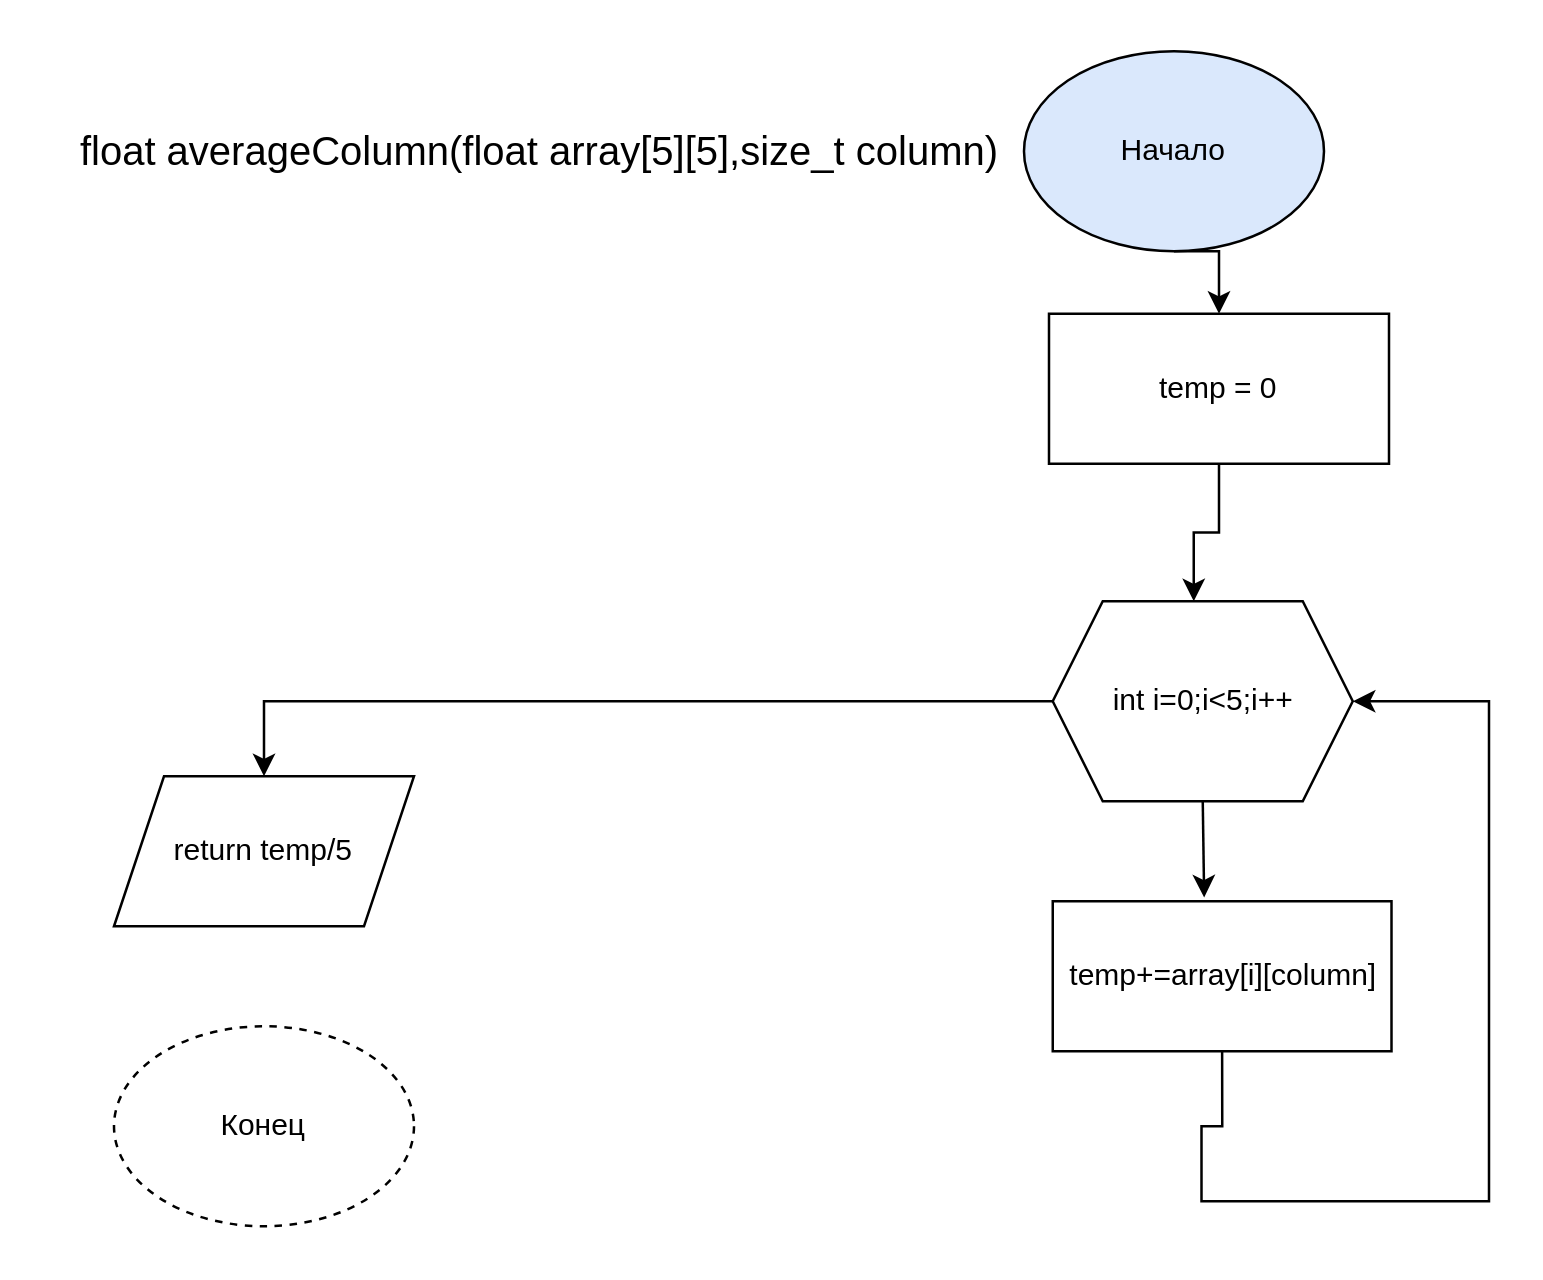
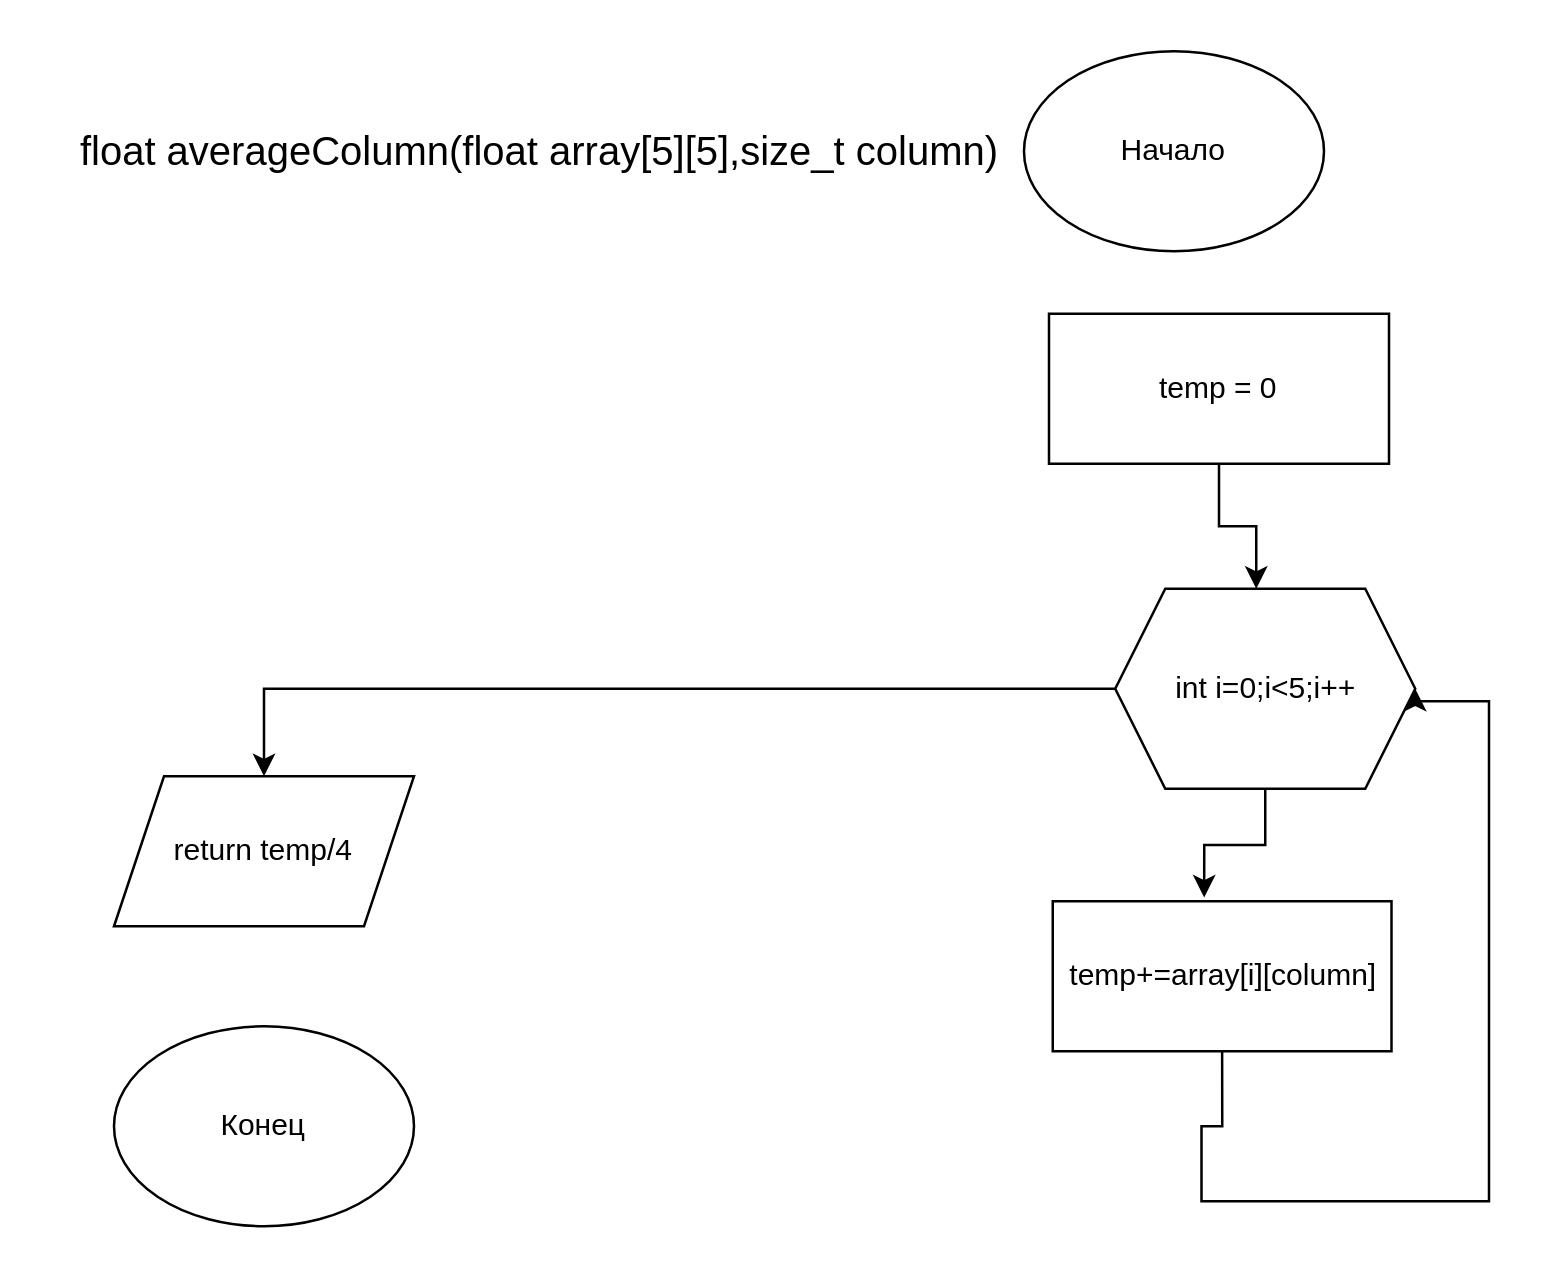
  <mxCell id="0" />
  <mxCell id="1" parent="0" />
- <mxCell id="2" style="edgeStyle=orthogonalEdgeStyle;rounded=0;orthogonalLoop=1;jettySize=auto;html=1;exitX=0.5;exitY=1;exitDx=0;exitDy=0;entryX=0.5;entryY=0;entryDx=0;entryDy=0;" parent="1" source="3" target="5" edge="1"><mxGeometry relative="1" as="geometry" /></mxCell>
- <mxCell id="3" value="&lt;div&gt;Начало&lt;/div&gt;" style="ellipse;whiteSpace=wrap;html=1;fillColor=#dae8fc;" parent="1" vertex="1"><mxGeometry x="409" y="20" width="120" height="80" as="geometry" /></mxCell>
+ <mxCell id="3" value="&lt;div&gt;Начало&lt;/div&gt;" style="ellipse;whiteSpace=wrap;html=1;" parent="1" vertex="1"><mxGeometry x="409" y="20" width="120" height="80" as="geometry" /></mxCell>
  <mxCell id="4" style="edgeStyle=orthogonalEdgeStyle;rounded=0;orthogonalLoop=1;jettySize=auto;html=1;exitX=0.5;exitY=1;exitDx=0;exitDy=0;entryX=0.47;entryY=0;entryDx=0;entryDy=0;entryPerimeter=0;endArrow=classic;endFill=1;" edge="1" parent="1" source="5" target="8"><mxGeometry relative="1" as="geometry" /></mxCell>
  <mxCell id="5" value="temp = 0" style="rounded=0;whiteSpace=wrap;html=1;" parent="1" vertex="1"><mxGeometry x="419" y="125" width="136" height="60" as="geometry" /></mxCell>
  <mxCell id="6" style="edgeStyle=orthogonalEdgeStyle;rounded=0;orthogonalLoop=1;jettySize=auto;html=1;exitX=0;exitY=0.5;exitDx=0;exitDy=0;entryX=0.5;entryY=0;entryDx=0;entryDy=0;strokeColor=default;endArrow=classic;endFill=1;" parent="1" source="8" target="9" edge="1"><mxGeometry relative="1" as="geometry" /></mxCell>
  <mxCell id="7" style="edgeStyle=orthogonalEdgeStyle;rounded=0;orthogonalLoop=1;jettySize=auto;html=1;exitX=0.5;exitY=1;exitDx=0;exitDy=0;entryX=0.447;entryY=-0.025;entryDx=0;entryDy=0;entryPerimeter=0;endArrow=classic;endFill=1;" edge="1" parent="1" source="8" target="13"><mxGeometry relative="1" as="geometry" /></mxCell>
- <mxCell id="8" value="int i=0;i&amp;lt;5;i++" style="shape=hexagon;perimeter=hexagonPerimeter2;whiteSpace=wrap;html=1;fixedSize=1;" parent="1" vertex="1"><mxGeometry x="420.5" y="240" width="120" height="80" as="geometry" /></mxCell>
- <mxCell id="9" value="return temp/5" style="shape=parallelogram;perimeter=parallelogramPerimeter;whiteSpace=wrap;html=1;fixedSize=1;" parent="1" vertex="1"><mxGeometry x="45" y="310" width="120" height="60" as="geometry" /></mxCell>
- <mxCell id="10" value="&lt;div&gt;Конец&lt;/div&gt;" style="ellipse;whiteSpace=wrap;html=1;dashed=1;" parent="1" vertex="1"><mxGeometry x="45" y="410" width="120" height="80" as="geometry" /></mxCell>
+ <mxCell id="8" value="int i=0;i&amp;lt;5;i++" style="shape=hexagon;perimeter=hexagonPerimeter2;whiteSpace=wrap;html=1;fixedSize=1;" parent="1" vertex="1"><mxGeometry x="445.5" y="235" width="120" height="80" as="geometry" /></mxCell>
+ <mxCell id="9" value="return temp/4" style="shape=parallelogram;perimeter=parallelogramPerimeter;whiteSpace=wrap;html=1;fixedSize=1;" parent="1" vertex="1"><mxGeometry x="45" y="310" width="120" height="60" as="geometry" /></mxCell>
+ <mxCell id="10" value="&lt;div&gt;Конец&lt;/div&gt;" style="ellipse;whiteSpace=wrap;html=1;" parent="1" vertex="1"><mxGeometry x="45" y="410" width="120" height="80" as="geometry" /></mxCell>
  <mxCell id="11" value="float averageColumn(float array[5][5],size_t column)" style="text;html=1;align=center;verticalAlign=middle;resizable=0;points=[];autosize=1;strokeColor=none;fillColor=none;fontSize=16;" parent="1" vertex="1"><mxGeometry x="20" y="45" width="390" height="30" as="geometry" /></mxCell>
  <mxCell id="12" style="edgeStyle=orthogonalEdgeStyle;rounded=0;orthogonalLoop=1;jettySize=auto;html=1;exitX=0.5;exitY=1;exitDx=0;exitDy=0;entryX=1;entryY=0.5;entryDx=0;entryDy=0;endArrow=classic;endFill=1;" edge="1" parent="1" source="13" target="8"><mxGeometry relative="1" as="geometry"><Array as="points"><mxPoint x="480" y="450" /><mxPoint x="480" y="480" /><mxPoint x="595" y="480" /><mxPoint x="595" y="280" /></Array></mxGeometry></mxCell>
  <mxCell id="13" value="temp+=array[i][column]" style="rounded=0;whiteSpace=wrap;html=1;" vertex="1" parent="1"><mxGeometry x="420.5" y="360" width="135.5" height="60" as="geometry" /></mxCell>
